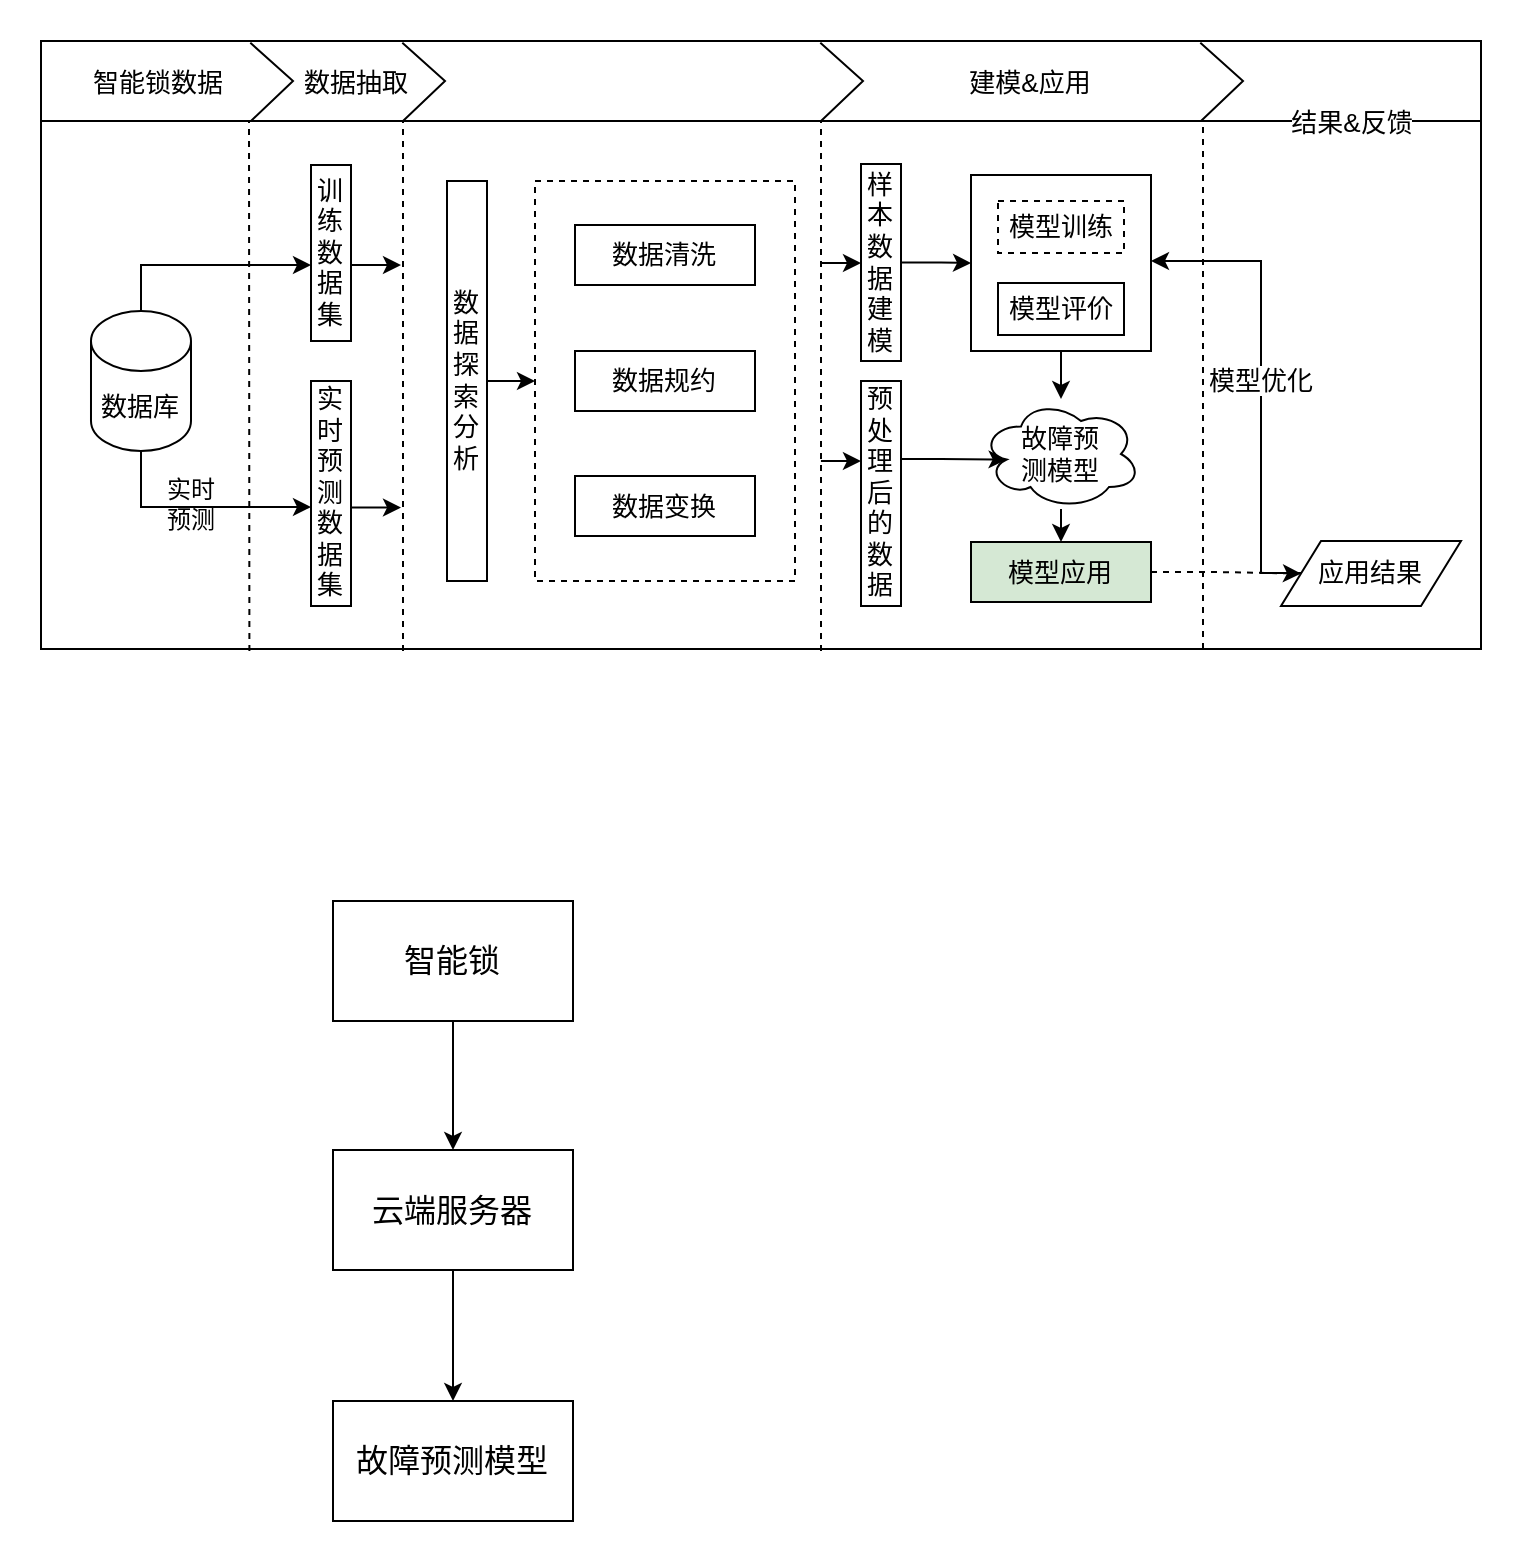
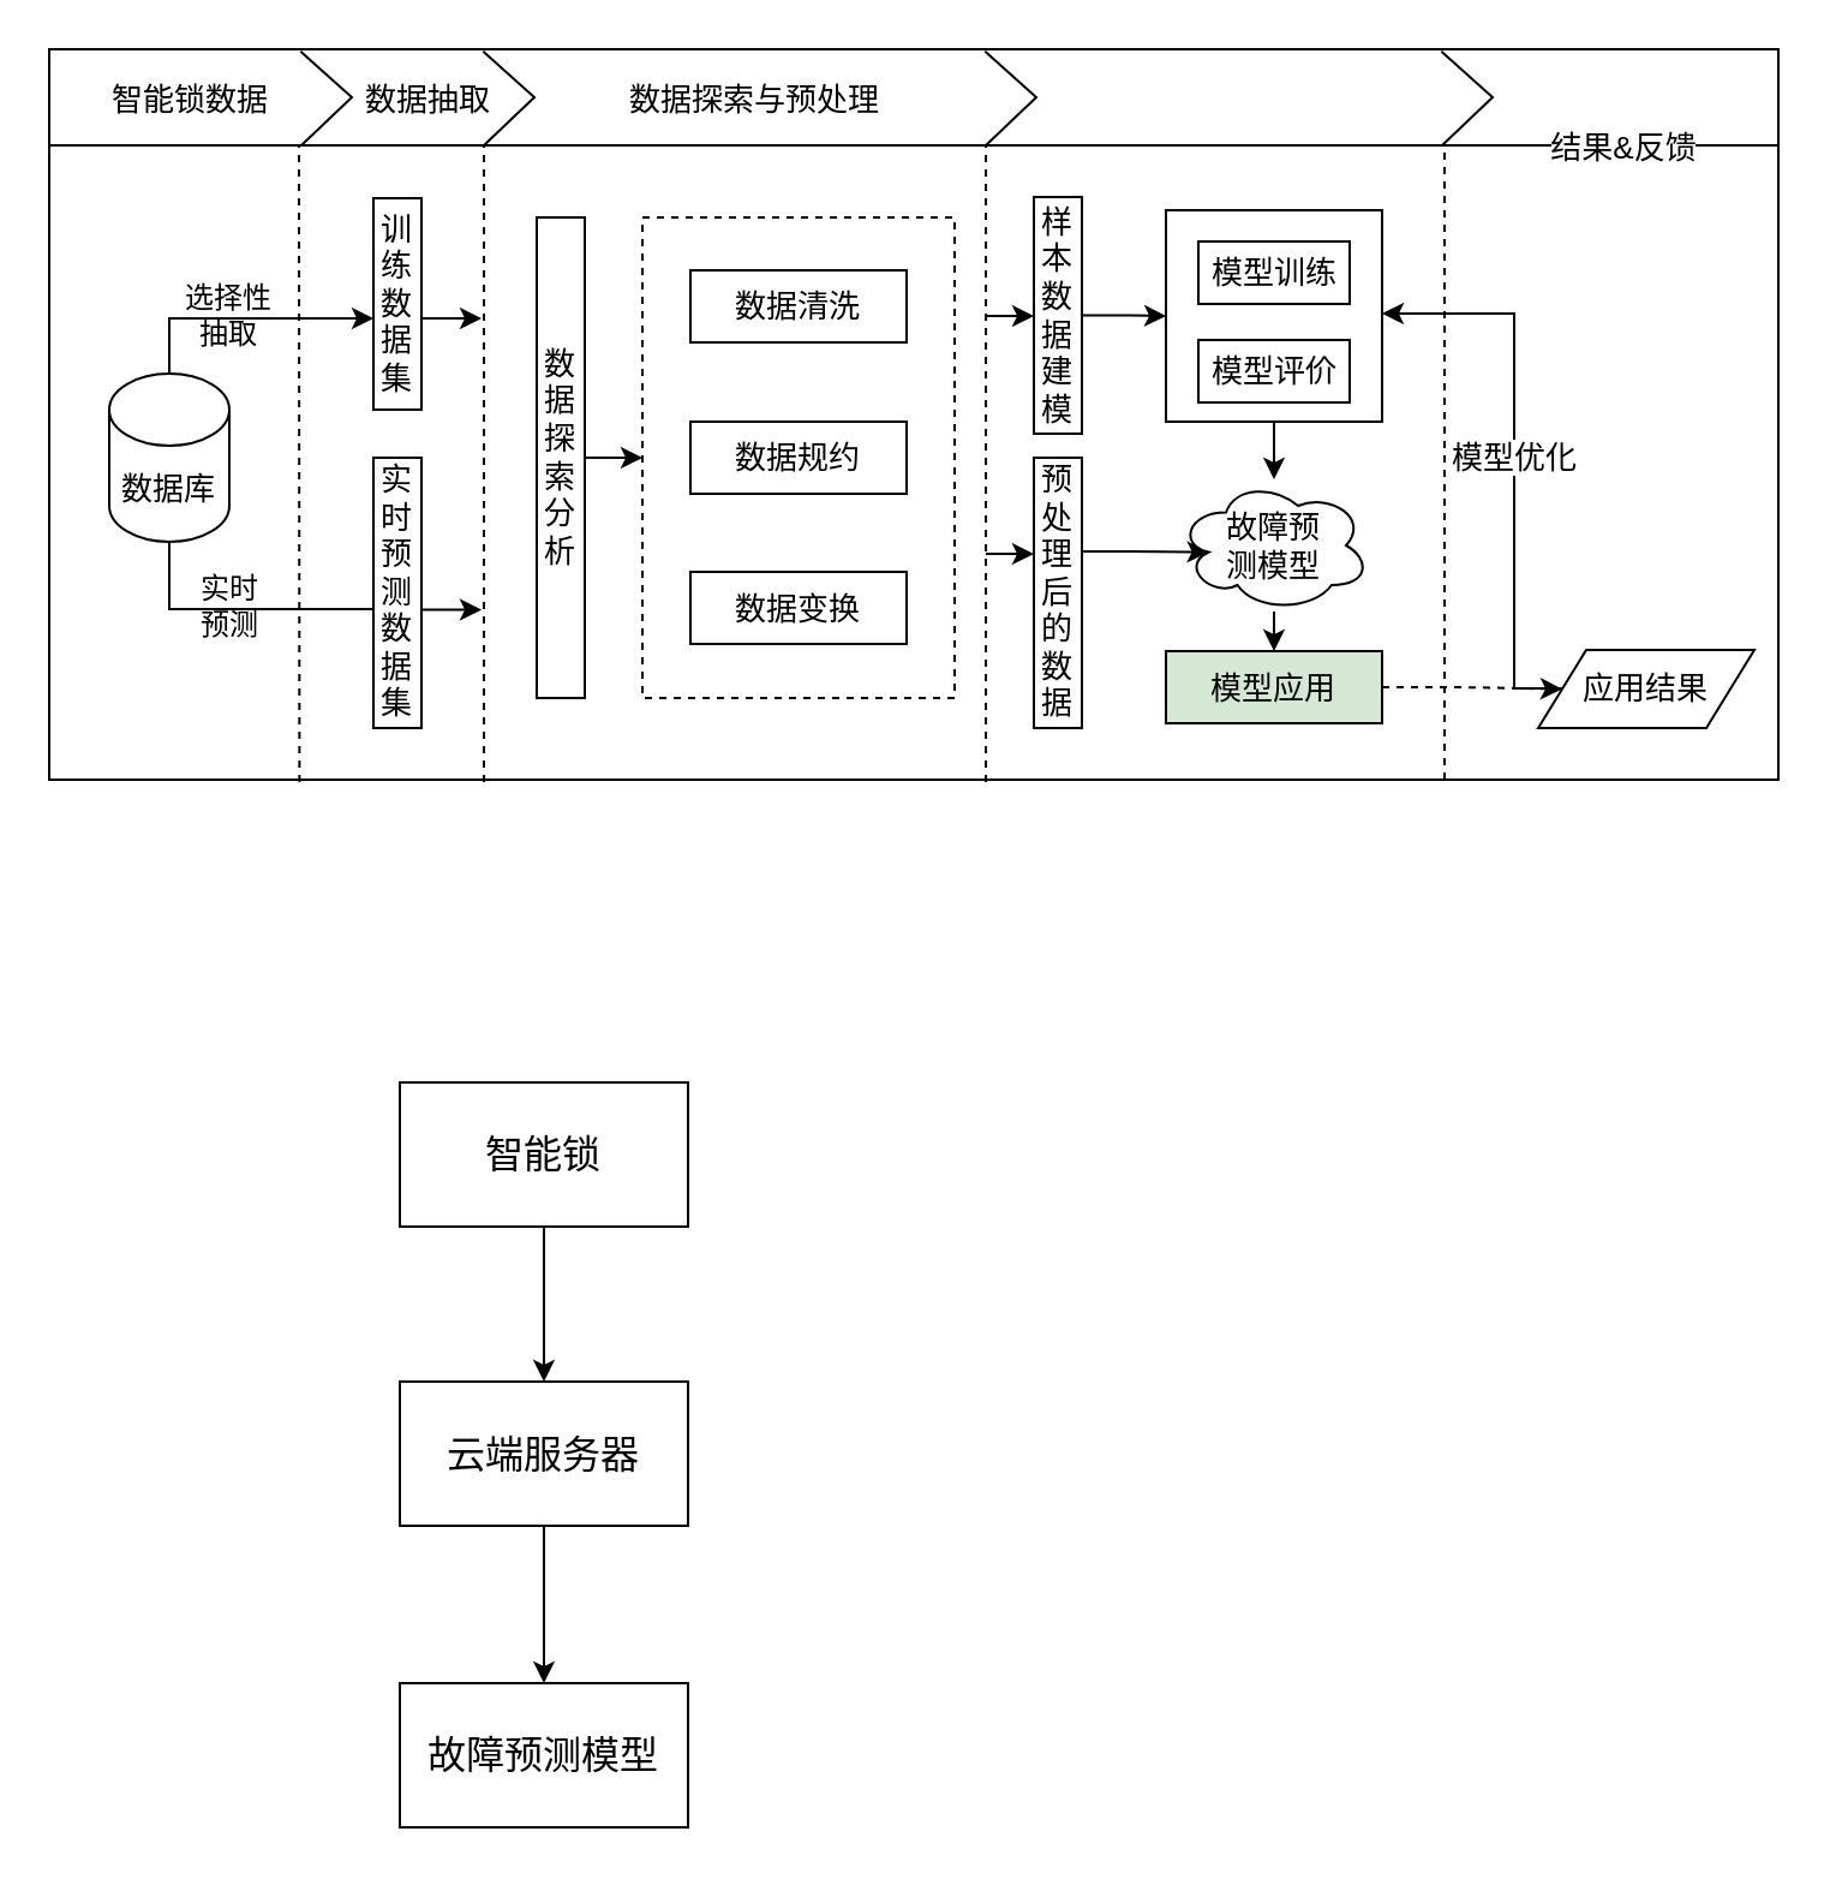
  <mxCell id="0" />
  <mxCell id="1" parent="0" />
  <mxCell id="2" value="" style="rounded=0;whiteSpace=wrap;html=1;fontSize=14;" vertex="1" parent="1"><mxGeometry x="20" y="20" width="720" height="304" as="geometry" /></mxCell>
  <mxCell id="3" style="edgeStyle=orthogonalEdgeStyle;rounded=0;orthogonalLoop=1;jettySize=auto;html=1;exitX=0.5;exitY=0;exitDx=0;exitDy=0;exitPerimeter=0;" edge="1" parent="1" source="5" target="7"><mxGeometry relative="1" as="geometry"><Array as="points"><mxPoint x="70" y="132" /></Array></mxGeometry></mxCell>
- <mxCell id="4" style="edgeStyle=orthogonalEdgeStyle;rounded=0;orthogonalLoop=1;jettySize=auto;html=1;exitX=0.5;exitY=1;exitDx=0;exitDy=0;exitPerimeter=0;" edge="1" parent="1" source="5" target="9"><mxGeometry relative="1" as="geometry"><Array as="points"><mxPoint x="70" y="253" /></Array></mxGeometry></mxCell>
+ <mxCell id="4" style="edgeStyle=orthogonalEdgeStyle;rounded=0;orthogonalLoop=1;jettySize=auto;html=1;exitX=0.5;exitY=1;exitDx=0;exitDy=0;exitPerimeter=0;endArrow=none;" edge="1" parent="1" source="5" target="9"><mxGeometry relative="1" as="geometry"><Array as="points"><mxPoint x="70" y="253" /></Array></mxGeometry></mxCell>
  <mxCell id="5" value="数据库" style="shape=cylinder3;whiteSpace=wrap;html=1;boundedLbl=1;backgroundOutline=1;size=15;fontSize=13;" vertex="1" parent="1"><mxGeometry x="45" y="155" width="50" height="70" as="geometry" /></mxCell>
  <mxCell id="6" style="edgeStyle=orthogonalEdgeStyle;rounded=0;orthogonalLoop=1;jettySize=auto;html=1;" edge="1" parent="1" source="7"><mxGeometry relative="1" as="geometry"><mxPoint x="200" y="132" as="targetPoint" /><Array as="points"><mxPoint x="199" y="132" /><mxPoint x="199" y="132" /></Array></mxGeometry></mxCell>
  <mxCell id="7" value="训练数据集" style="rounded=0;whiteSpace=wrap;html=1;horizontal=1;fontSize=13;" vertex="1" parent="1"><mxGeometry x="155" y="82" width="20" height="88" as="geometry" /></mxCell>
  <mxCell id="8" style="edgeStyle=orthogonalEdgeStyle;rounded=0;orthogonalLoop=1;jettySize=auto;html=1;" edge="1" parent="1"><mxGeometry relative="1" as="geometry"><mxPoint x="200" y="253" as="targetPoint" /><mxPoint x="175" y="253.25" as="sourcePoint" /></mxGeometry></mxCell>
  <mxCell id="9" value="实时预测数据集" style="rounded=0;whiteSpace=wrap;html=1;fontSize=13;" vertex="1" parent="1"><mxGeometry x="155" y="190" width="20" height="112.5" as="geometry" /></mxCell>
  <mxCell id="10" value="" style="edgeStyle=orthogonalEdgeStyle;rounded=0;orthogonalLoop=1;jettySize=auto;html=1;" edge="1" parent="1" source="11" target="48"><mxGeometry relative="1" as="geometry" /></mxCell>
  <mxCell id="11" value="" style="rounded=0;whiteSpace=wrap;html=1;fontSize=13;" vertex="1" parent="1"><mxGeometry x="485" y="87" width="90" height="88" as="geometry" /></mxCell>
  <mxCell id="12" style="edgeStyle=orthogonalEdgeStyle;rounded=0;orthogonalLoop=1;jettySize=auto;html=1;fontSize=13;dashed=1;" edge="1" parent="1" source="13" target="15"><mxGeometry relative="1" as="geometry" /></mxCell>
  <mxCell id="13" value="模型应用" style="rounded=0;whiteSpace=wrap;html=1;fontSize=13;fillColor=#d5e8d4;" vertex="1" parent="1"><mxGeometry x="485" y="270.5" width="90" height="30" as="geometry" /></mxCell>
  <mxCell id="14" style="edgeStyle=orthogonalEdgeStyle;rounded=0;orthogonalLoop=1;jettySize=auto;html=1;fontSize=13;exitX=0.144;exitY=0.431;exitDx=0;exitDy=0;exitPerimeter=0;" edge="1" parent="1"><mxGeometry relative="1" as="geometry"><Array as="points"><mxPoint x="630" y="286" /><mxPoint x="630" y="130" /><mxPoint x="575" y="130" /></Array><mxPoint x="652.96" y="286.008" as="sourcePoint" /><mxPoint x="575" y="130" as="targetPoint" /></mxGeometry></mxCell>
  <mxCell id="15" value="应用结果" style="shape=parallelogram;perimeter=parallelogramPerimeter;whiteSpace=wrap;html=1;fixedSize=1;fontSize=13;" vertex="1" parent="1"><mxGeometry x="640" y="270" width="90" height="32.5" as="geometry" /></mxCell>
  <mxCell id="16" value="" style="endArrow=none;dashed=1;html=1;fontSize=13;exitX=0.145;exitY=1.003;exitDx=0;exitDy=0;exitPerimeter=0;" edge="1" parent="1"><mxGeometry width="50" height="50" relative="1" as="geometry"><mxPoint x="124.2" y="324.96" as="sourcePoint" /><mxPoint x="124" y="60" as="targetPoint" /></mxGeometry></mxCell>
  <mxCell id="17" value="" style="endArrow=none;dashed=1;html=1;fontSize=13;exitX=0.145;exitY=1.003;exitDx=0;exitDy=0;exitPerimeter=0;" edge="1" parent="1"><mxGeometry width="50" height="50" relative="1" as="geometry"><mxPoint x="201" y="324.96" as="sourcePoint" /><mxPoint x="201" y="60" as="targetPoint" /></mxGeometry></mxCell>
  <mxCell id="18" value="" style="endArrow=none;dashed=1;html=1;fontSize=13;exitX=0.145;exitY=1.003;exitDx=0;exitDy=0;exitPerimeter=0;" edge="1" parent="1"><mxGeometry width="50" height="50" relative="1" as="geometry"><mxPoint x="410" y="324.96" as="sourcePoint" /><mxPoint x="410" y="60" as="targetPoint" /></mxGeometry></mxCell>
  <mxCell id="19" value="" style="endArrow=none;dashed=1;html=1;fontSize=13;exitX=0.145;exitY=1.003;exitDx=0;exitDy=0;exitPerimeter=0;" edge="1" parent="1"><mxGeometry width="50" height="50" relative="1" as="geometry"><mxPoint x="601" y="323.96" as="sourcePoint" /><mxPoint x="601" y="60" as="targetPoint" /></mxGeometry></mxCell>
  <mxCell id="20" value="模型优化" style="text;html=1;strokeColor=none;fillColor=none;align=center;verticalAlign=middle;whiteSpace=wrap;rounded=0;fontSize=13;labelBackgroundColor=#ffffff;" vertex="1" parent="1"><mxGeometry x="598" y="180" width="65" height="20" as="geometry" /></mxCell>
  <mxCell id="21" value="" style="endArrow=none;html=1;fontSize=13;" edge="1" parent="1"><mxGeometry width="50" height="50" relative="1" as="geometry"><mxPoint x="20" y="60" as="sourcePoint" /><mxPoint x="740" y="60" as="targetPoint" /></mxGeometry></mxCell>
  <mxCell id="22" value="" style="endArrow=none;html=1;fontSize=13;entryX=0.809;entryY=0.003;entryDx=0;entryDy=0;entryPerimeter=0;rounded=0;" edge="1" parent="1"><mxGeometry width="50" height="50" relative="1" as="geometry"><mxPoint x="600" y="60" as="sourcePoint" /><mxPoint x="599.66" y="20.912" as="targetPoint" /><Array as="points"><mxPoint x="621" y="40" /></Array></mxGeometry></mxCell>
  <mxCell id="23" value="" style="endArrow=none;html=1;fontSize=13;entryX=0.809;entryY=0.003;entryDx=0;entryDy=0;entryPerimeter=0;rounded=0;" edge="1" parent="1"><mxGeometry width="50" height="50" relative="1" as="geometry"><mxPoint x="410" y="60" as="sourcePoint" /><mxPoint x="409.66" y="20.912" as="targetPoint" /><Array as="points"><mxPoint x="431" y="40" /></Array></mxGeometry></mxCell>
  <mxCell id="24" value="" style="endArrow=none;html=1;fontSize=13;entryX=0.809;entryY=0.003;entryDx=0;entryDy=0;entryPerimeter=0;rounded=0;" edge="1" parent="1"><mxGeometry width="50" height="50" relative="1" as="geometry"><mxPoint x="201" y="60" as="sourcePoint" /><mxPoint x="200.66" y="20.912" as="targetPoint" /><Array as="points"><mxPoint x="222" y="40" /></Array></mxGeometry></mxCell>
  <mxCell id="25" value="" style="endArrow=none;html=1;fontSize=13;entryX=0.809;entryY=0.003;entryDx=0;entryDy=0;entryPerimeter=0;rounded=0;" edge="1" parent="1"><mxGeometry width="50" height="50" relative="1" as="geometry"><mxPoint x="125" y="60" as="sourcePoint" /><mxPoint x="124.66" y="20.912" as="targetPoint" /><Array as="points"><mxPoint x="146" y="40" /></Array></mxGeometry></mxCell>
  <mxCell id="26" value="结果&amp;amp;反馈" style="text;html=1;strokeColor=none;fillColor=none;align=center;verticalAlign=middle;whiteSpace=wrap;rounded=0;labelBackgroundColor=#ffffff;fontSize=13;" vertex="1" parent="1"><mxGeometry x="641" y="51" width="70" height="20" as="geometry" /></mxCell>
- <mxCell id="27" value="建模&amp;amp;应用" style="text;html=1;strokeColor=none;fillColor=none;align=center;verticalAlign=middle;whiteSpace=wrap;rounded=0;labelBackgroundColor=#ffffff;fontSize=13;" vertex="1" parent="1"><mxGeometry x="470" y="31" width="90" height="20" as="geometry" /></mxCell>
+ <mxCell id="28" value="数据探索与预处理" style="text;html=1;strokeColor=none;fillColor=none;align=center;verticalAlign=middle;whiteSpace=wrap;rounded=0;labelBackgroundColor=#ffffff;fontSize=13;" vertex="1" parent="1"><mxGeometry x="254" y="31" width="120" height="20" as="geometry" /></mxCell>
  <mxCell id="29" value="数据抽取" style="text;html=1;strokeColor=none;fillColor=none;align=center;verticalAlign=middle;whiteSpace=wrap;rounded=0;labelBackgroundColor=#ffffff;fontSize=13;" vertex="1" parent="1"><mxGeometry x="133" y="31" width="90" height="20" as="geometry" /></mxCell>
  <mxCell id="30" value="智能锁数据" style="text;html=1;strokeColor=none;fillColor=none;align=center;verticalAlign=middle;whiteSpace=wrap;rounded=0;labelBackgroundColor=#ffffff;fontSize=13;" vertex="1" parent="1"><mxGeometry x="34" y="31" width="90" height="20" as="geometry" /></mxCell>
  <mxCell id="31" value="" style="group" vertex="1" connectable="0" parent="1"><mxGeometry x="267" y="90" width="130" height="200" as="geometry" /></mxCell>
  <mxCell id="32" value="" style="rounded=0;whiteSpace=wrap;html=1;dashed=1;fontSize=13;" vertex="1" parent="31"><mxGeometry width="130" height="200" as="geometry" /></mxCell>
  <mxCell id="33" value="数据清洗" style="rounded=0;whiteSpace=wrap;html=1;fontSize=13;" vertex="1" parent="31"><mxGeometry x="20" y="22" width="90" height="30" as="geometry" /></mxCell>
  <mxCell id="34" value="数据变换" style="rounded=0;whiteSpace=wrap;html=1;fontSize=13;" vertex="1" parent="31"><mxGeometry x="20" y="147.5" width="90" height="30" as="geometry" /></mxCell>
  <mxCell id="35" value="数据规约" style="rounded=0;whiteSpace=wrap;html=1;fontSize=13;" vertex="1" parent="31"><mxGeometry x="20" y="85" width="90" height="30" as="geometry" /></mxCell>
  <mxCell id="36" style="edgeStyle=orthogonalEdgeStyle;rounded=0;orthogonalLoop=1;jettySize=auto;html=1;entryX=0;entryY=0.5;entryDx=0;entryDy=0;" edge="1" parent="1" source="37" target="32"><mxGeometry relative="1" as="geometry" /></mxCell>
  <mxCell id="37" value="数据探索分析" style="rounded=0;whiteSpace=wrap;html=1;fontSize=13;" vertex="1" parent="1"><mxGeometry x="223" y="90" width="20" height="200" as="geometry" /></mxCell>
  <mxCell id="38" value="" style="edgeStyle=orthogonalEdgeStyle;rounded=0;orthogonalLoop=1;jettySize=auto;html=1;" edge="1" parent="1" source="39" target="11"><mxGeometry relative="1" as="geometry" /></mxCell>
  <mxCell id="39" value="样本&lt;br&gt;数据建模" style="rounded=0;whiteSpace=wrap;html=1;horizontal=1;fontSize=13;" vertex="1" parent="1"><mxGeometry x="430" y="81.5" width="20" height="98.5" as="geometry" /></mxCell>
  <mxCell id="40" style="edgeStyle=orthogonalEdgeStyle;rounded=0;orthogonalLoop=1;jettySize=auto;html=1;entryX=0.16;entryY=0.55;entryDx=0;entryDy=0;entryPerimeter=0;" edge="1" parent="1" source="41" target="48"><mxGeometry relative="1" as="geometry"><Array as="points"><mxPoint x="470" y="229" /><mxPoint x="470" y="229" /></Array></mxGeometry></mxCell>
  <mxCell id="41" value="预处理后的数据" style="rounded=0;whiteSpace=wrap;html=1;horizontal=1;fontSize=13;" vertex="1" parent="1"><mxGeometry x="430" y="190" width="20" height="112.5" as="geometry" /></mxCell>
  <mxCell id="42" value="模型评价" style="rounded=0;whiteSpace=wrap;html=1;fontSize=13;" vertex="1" parent="1"><mxGeometry x="498.5" y="141" width="63" height="26" as="geometry" /></mxCell>
  <mxCell id="43" style="edgeStyle=orthogonalEdgeStyle;rounded=0;orthogonalLoop=1;jettySize=auto;html=1;" edge="1" parent="1" target="39"><mxGeometry relative="1" as="geometry"><mxPoint x="410" y="131" as="sourcePoint" /><Array as="points"><mxPoint x="410" y="131" /></Array></mxGeometry></mxCell>
  <mxCell id="44" style="edgeStyle=orthogonalEdgeStyle;rounded=0;orthogonalLoop=1;jettySize=auto;html=1;" edge="1" parent="1"><mxGeometry relative="1" as="geometry"><mxPoint x="409.97" y="230" as="sourcePoint" /><Array as="points"><mxPoint x="409.97" y="230.03" /><mxPoint x="429.97" y="230.03" /></Array><mxPoint x="429.97" y="230.03" as="targetPoint" /></mxGeometry></mxCell>
+ <mxCell id="45" value="选择性抽取" style="text;html=1;strokeColor=none;fillColor=none;align=center;verticalAlign=middle;whiteSpace=wrap;rounded=0;" vertex="1" parent="1"><mxGeometry x="75" y="121" width="40" height="20" as="geometry" /></mxCell>
  <mxCell id="46" value="实时预测" style="text;html=1;strokeColor=none;fillColor=none;align=center;verticalAlign=middle;whiteSpace=wrap;rounded=0;" vertex="1" parent="1"><mxGeometry x="78" y="242" width="35" height="20" as="geometry" /></mxCell>
  <mxCell id="47" value="" style="edgeStyle=orthogonalEdgeStyle;rounded=0;orthogonalLoop=1;jettySize=auto;html=1;" edge="1" parent="1" source="48" target="13"><mxGeometry relative="1" as="geometry"><Array as="points"><mxPoint x="530" y="250" /><mxPoint x="530" y="250" /></Array></mxGeometry></mxCell>
  <mxCell id="48" value="&lt;font style=&quot;font-size: 13px&quot;&gt;故障预&lt;br&gt;测模型&lt;/font&gt;" style="ellipse;shape=cloud;whiteSpace=wrap;html=1;" vertex="1" parent="1"><mxGeometry x="490" y="199" width="80" height="55" as="geometry" /></mxCell>
- <mxCell id="49" value="模型训练" style="rounded=0;whiteSpace=wrap;html=1;fontSize=13;dashed=1;" vertex="1" parent="1"><mxGeometry x="498.5" y="100" width="63" height="26" as="geometry" /></mxCell>
+ <mxCell id="49" value="模型训练" style="rounded=0;whiteSpace=wrap;html=1;fontSize=13;" vertex="1" parent="1"><mxGeometry x="498.5" y="100" width="63" height="26" as="geometry" /></mxCell>
  <mxCell id="50" style="edgeStyle=orthogonalEdgeStyle;rounded=0;orthogonalLoop=1;jettySize=auto;html=1;fontSize=16;" edge="1" parent="1" source="51" target="53"><mxGeometry relative="1" as="geometry" /></mxCell>
  <mxCell id="51" value="智能锁" style="rounded=0;whiteSpace=wrap;html=1;fontSize=16;" vertex="1" parent="1"><mxGeometry x="166" y="450" width="120" height="60" as="geometry" /></mxCell>
  <mxCell id="52" style="edgeStyle=orthogonalEdgeStyle;rounded=0;orthogonalLoop=1;jettySize=auto;html=1;entryX=0.5;entryY=0;entryDx=0;entryDy=0;fontSize=16;" edge="1" parent="1" source="53" target="54"><mxGeometry relative="1" as="geometry" /></mxCell>
  <mxCell id="53" value="云端服务器" style="rounded=0;whiteSpace=wrap;html=1;fontSize=16;" vertex="1" parent="1"><mxGeometry x="166" y="574.5" width="120" height="60" as="geometry" /></mxCell>
  <mxCell id="54" value="故障预测模型" style="rounded=0;whiteSpace=wrap;html=1;fontSize=16;" vertex="1" parent="1"><mxGeometry x="166" y="700" width="120" height="60" as="geometry" /></mxCell>
